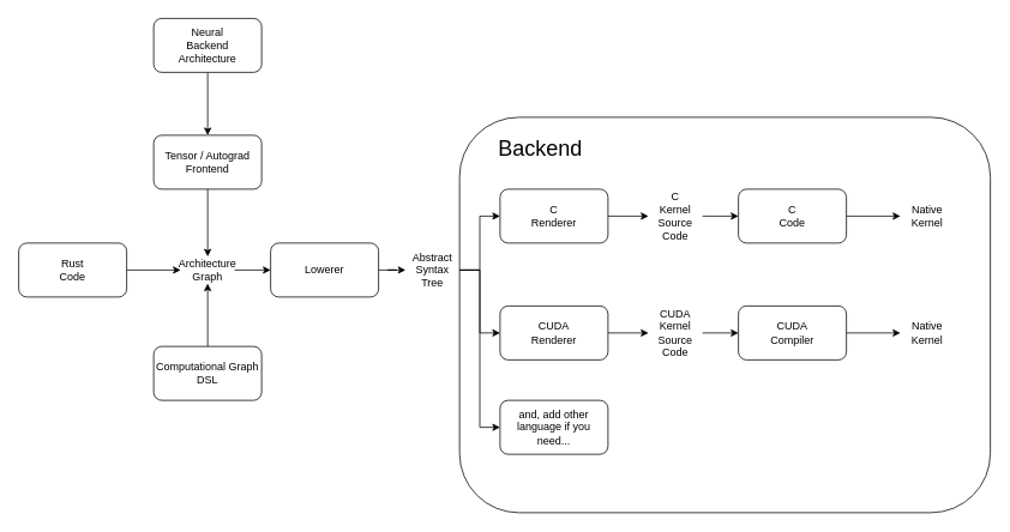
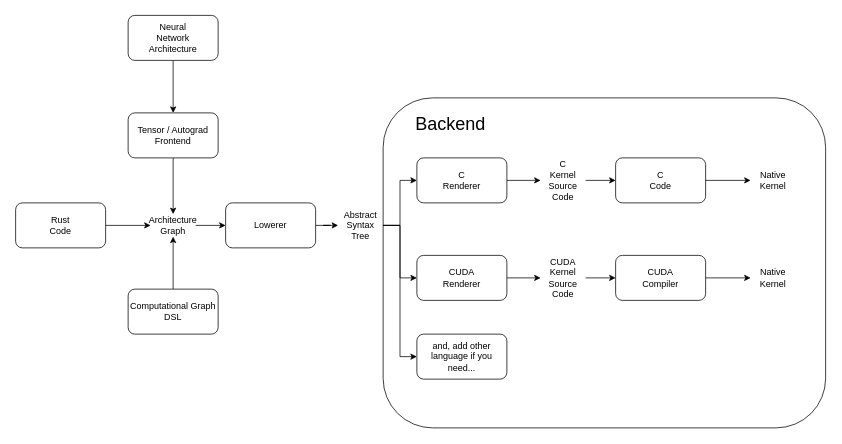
  <mxCell id="0" />
  <mxCell id="1" parent="0" />
  <mxCell id="2" value="" style="rounded=1;whiteSpace=wrap;html=1;" vertex="1" parent="1"><mxGeometry x="510" y="130" width="590" height="440" as="geometry" /></mxCell>
  <mxCell id="3" style="edgeStyle=orthogonalEdgeStyle;rounded=0;orthogonalLoop=1;jettySize=auto;html=1;entryX=0;entryY=0.5;entryDx=0;entryDy=0;" edge="1" parent="1" source="4" target="22"><mxGeometry relative="1" as="geometry" /></mxCell>
  <mxCell id="4" value="Lowerer" style="rounded=1;whiteSpace=wrap;html=1;" vertex="1" parent="1"><mxGeometry x="300" y="270" width="120" height="60" as="geometry" /></mxCell>
  <mxCell id="5" style="edgeStyle=orthogonalEdgeStyle;rounded=0;orthogonalLoop=1;jettySize=auto;html=1;" edge="1" parent="1" source="6" target="16"><mxGeometry relative="1" as="geometry" /></mxCell>
  <mxCell id="6" value="&lt;div&gt;C&lt;/div&gt;Renderer" style="rounded=1;whiteSpace=wrap;html=1;" vertex="1" parent="1"><mxGeometry x="555" y="210" width="120" height="60" as="geometry" /></mxCell>
  <mxCell id="7" style="edgeStyle=orthogonalEdgeStyle;rounded=0;orthogonalLoop=1;jettySize=auto;html=1;" edge="1" parent="1" source="8" target="18"><mxGeometry relative="1" as="geometry" /></mxCell>
  <mxCell id="8" value="CUDA&lt;div&gt;Renderer&lt;/div&gt;" style="rounded=1;whiteSpace=wrap;html=1;" vertex="1" parent="1"><mxGeometry x="555" y="340" width="120" height="60" as="geometry" /></mxCell>
  <mxCell id="9" style="edgeStyle=orthogonalEdgeStyle;rounded=0;orthogonalLoop=1;jettySize=auto;html=1;" edge="1" parent="1" source="10" target="13"><mxGeometry relative="1" as="geometry" /></mxCell>
  <mxCell id="10" value="C&lt;div&gt;Code&lt;/div&gt;" style="rounded=1;whiteSpace=wrap;html=1;" vertex="1" parent="1"><mxGeometry x="820" y="210" width="120" height="60" as="geometry" /></mxCell>
  <mxCell id="11" style="edgeStyle=orthogonalEdgeStyle;rounded=0;orthogonalLoop=1;jettySize=auto;html=1;" edge="1" parent="1" source="12" target="14"><mxGeometry relative="1" as="geometry" /></mxCell>
  <mxCell id="12" value="CUDA&lt;div&gt;Compiler&lt;/div&gt;" style="rounded=1;whiteSpace=wrap;html=1;" vertex="1" parent="1"><mxGeometry x="820" y="340" width="120" height="60" as="geometry" /></mxCell>
  <mxCell id="13" value="Native&lt;div&gt;Kernel&lt;/div&gt;" style="text;html=1;align=center;verticalAlign=middle;whiteSpace=wrap;rounded=0;" vertex="1" parent="1"><mxGeometry x="1000" y="225" width="60" height="30" as="geometry" /></mxCell>
  <mxCell id="14" value="Native&lt;div&gt;Kernel&lt;/div&gt;" style="text;html=1;align=center;verticalAlign=middle;whiteSpace=wrap;rounded=0;" vertex="1" parent="1"><mxGeometry x="1000" y="355" width="60" height="30" as="geometry" /></mxCell>
  <mxCell id="15" style="edgeStyle=orthogonalEdgeStyle;rounded=0;orthogonalLoop=1;jettySize=auto;html=1;" edge="1" parent="1" source="16" target="10"><mxGeometry relative="1" as="geometry" /></mxCell>
  <mxCell id="16" value="C&lt;div&gt;Kernel&lt;/div&gt;&lt;div&gt;Source Code&lt;/div&gt;" style="text;html=1;align=center;verticalAlign=middle;whiteSpace=wrap;rounded=0;" vertex="1" parent="1"><mxGeometry x="720" y="225" width="60" height="30" as="geometry" /></mxCell>
  <mxCell id="17" style="edgeStyle=orthogonalEdgeStyle;rounded=0;orthogonalLoop=1;jettySize=auto;html=1;" edge="1" parent="1" source="18" target="12"><mxGeometry relative="1" as="geometry" /></mxCell>
  <mxCell id="18" value="CUDA&lt;br&gt;&lt;div&gt;Kernel&lt;/div&gt;&lt;div&gt;Source Code&lt;/div&gt;" style="text;html=1;align=center;verticalAlign=middle;whiteSpace=wrap;rounded=0;" vertex="1" parent="1"><mxGeometry x="720" y="355" width="60" height="30" as="geometry" /></mxCell>
  <mxCell id="19" style="edgeStyle=orthogonalEdgeStyle;rounded=0;orthogonalLoop=1;jettySize=auto;html=1;entryX=0;entryY=0.5;entryDx=0;entryDy=0;" edge="1" parent="1" source="22" target="6"><mxGeometry relative="1" as="geometry" /></mxCell>
  <mxCell id="20" style="edgeStyle=orthogonalEdgeStyle;rounded=0;orthogonalLoop=1;jettySize=auto;html=1;entryX=0;entryY=0.5;entryDx=0;entryDy=0;" edge="1" parent="1" source="22" target="8"><mxGeometry relative="1" as="geometry" /></mxCell>
  <mxCell id="21" style="edgeStyle=orthogonalEdgeStyle;rounded=0;orthogonalLoop=1;jettySize=auto;html=1;entryX=0;entryY=0.5;entryDx=0;entryDy=0;" edge="1" parent="1" source="22" target="33"><mxGeometry relative="1" as="geometry" /></mxCell>
  <mxCell id="22" value="Abstract&lt;div&gt;Syntax&lt;/div&gt;&lt;div&gt;Tree&lt;/div&gt;" style="text;html=1;align=center;verticalAlign=middle;whiteSpace=wrap;rounded=0;" vertex="1" parent="1"><mxGeometry x="450" y="285" width="60" height="30" as="geometry" /></mxCell>
  <mxCell id="23" style="edgeStyle=orthogonalEdgeStyle;rounded=0;orthogonalLoop=1;jettySize=auto;html=1;" edge="1" parent="1" source="24" target="4"><mxGeometry relative="1" as="geometry" /></mxCell>
  <mxCell id="24" value="Architecture&lt;div&gt;Graph&lt;/div&gt;" style="text;html=1;align=center;verticalAlign=middle;whiteSpace=wrap;rounded=0;" vertex="1" parent="1"><mxGeometry x="200" y="285" width="60" height="30" as="geometry" /></mxCell>
  <mxCell id="25" style="edgeStyle=orthogonalEdgeStyle;rounded=0;orthogonalLoop=1;jettySize=auto;html=1;" edge="1" parent="1" source="26" target="24"><mxGeometry relative="1" as="geometry" /></mxCell>
  <mxCell id="26" value="Tensor / Autograd&lt;div&gt;Frontend&lt;/div&gt;" style="rounded=1;whiteSpace=wrap;html=1;" vertex="1" parent="1"><mxGeometry x="170" y="150" width="120" height="60" as="geometry" /></mxCell>
  <mxCell id="27" style="edgeStyle=orthogonalEdgeStyle;rounded=0;orthogonalLoop=1;jettySize=auto;html=1;entryX=0.5;entryY=1;entryDx=0;entryDy=0;" edge="1" parent="1" source="28" target="24"><mxGeometry relative="1" as="geometry" /></mxCell>
  <mxCell id="28" value="&lt;div&gt;Computational Graph&lt;/div&gt;&lt;div&gt;DSL&lt;/div&gt;" style="rounded=1;whiteSpace=wrap;html=1;" vertex="1" parent="1"><mxGeometry x="170" y="385" width="120" height="60" as="geometry" /></mxCell>
  <mxCell id="29" style="edgeStyle=orthogonalEdgeStyle;rounded=0;orthogonalLoop=1;jettySize=auto;html=1;" edge="1" parent="1" source="30" target="24"><mxGeometry relative="1" as="geometry" /></mxCell>
  <mxCell id="30" value="Rust&lt;div&gt;Code&lt;/div&gt;" style="rounded=1;whiteSpace=wrap;html=1;" vertex="1" parent="1"><mxGeometry x="20" y="270" width="120" height="60" as="geometry" /></mxCell>
  <mxCell id="31" style="edgeStyle=orthogonalEdgeStyle;rounded=0;orthogonalLoop=1;jettySize=auto;html=1;" edge="1" parent="1" source="32" target="26"><mxGeometry relative="1" as="geometry" /></mxCell>
- <mxCell id="32" value="Neural&lt;div&gt;Backend&lt;/div&gt;&lt;div&gt;Architecture&lt;/div&gt;" style="rounded=1;whiteSpace=wrap;html=1;" vertex="1" parent="1"><mxGeometry x="170" y="20" width="120" height="60" as="geometry" /></mxCell>
+ <mxCell id="32" value="Neural&lt;div&gt;Network&lt;/div&gt;&lt;div&gt;Architecture&lt;/div&gt;" style="rounded=1;whiteSpace=wrap;html=1;" vertex="1" parent="1"><mxGeometry x="170" y="20" width="120" height="60" as="geometry" /></mxCell>
  <mxCell id="33" value="and, add other language if you need..." style="rounded=1;whiteSpace=wrap;html=1;" vertex="1" parent="1"><mxGeometry x="555" y="445" width="120" height="60" as="geometry" /></mxCell>
  <mxCell id="34" value="&lt;font style=&quot;font-size: 24px;&quot;&gt;Backend&lt;/font&gt;" style="text;html=1;align=center;verticalAlign=middle;whiteSpace=wrap;rounded=0;" vertex="1" parent="1"><mxGeometry x="570" y="150" width="60" height="30" as="geometry" /></mxCell>
